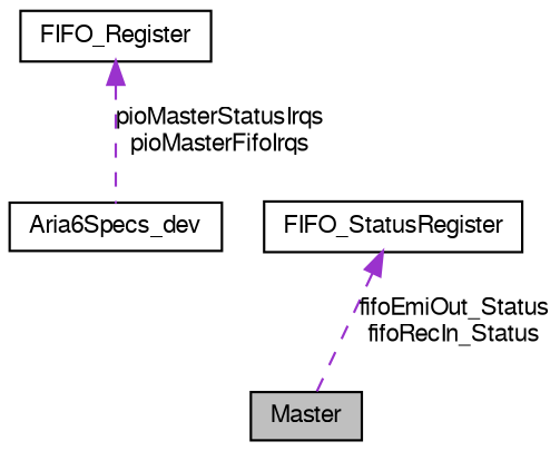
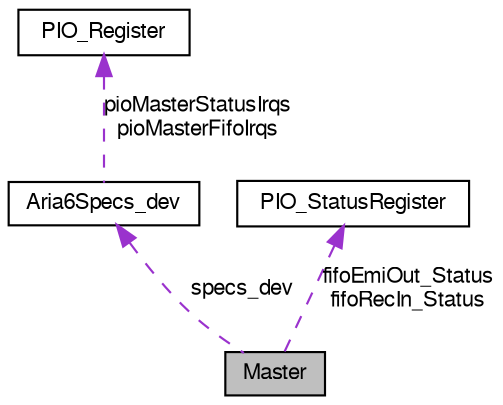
  digraph {
    node [color=black fillcolor=white fontname=FreeSans fontsize=10 shape=record style=filled]
    edge [color=darkorchid3 dir=back fontname=FreeSans fontsize=10 labelfontname=FreeSans labelfontsize=10 style=dashed]
    n1 [fillcolor=grey75 fontcolor=black height=0.2 label=Master width=0.4]
    n2 [height=0.2 label=Aria6Specs_dev width=0.4]
-   n3 [height=0.2 label=FIFO_Register width=0.4]
-   n4 [height=0.2 label=FIFO_StatusRegister width=0.4]
+   n3 [height=0.2 label=PIO_Register width=0.4]
+   n4 [height=0.2 label=PIO_StatusRegister width=0.4]
+   n2 -> n1 [label=specs_dev]
    n3 -> n2 [label="pioMasterStatusIrqs\npioMasterFifoIrqs"]
    n4 -> n1 [label="fifoEmiOut_Status\nfifoRecIn_Status"]
  }
